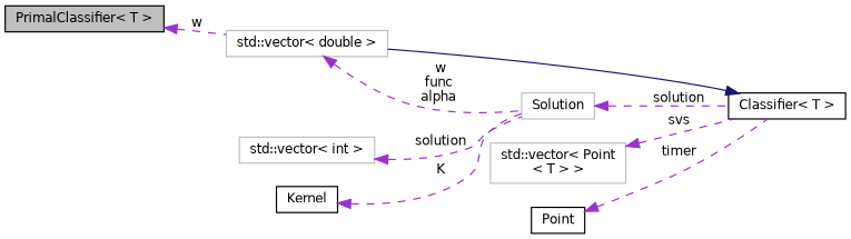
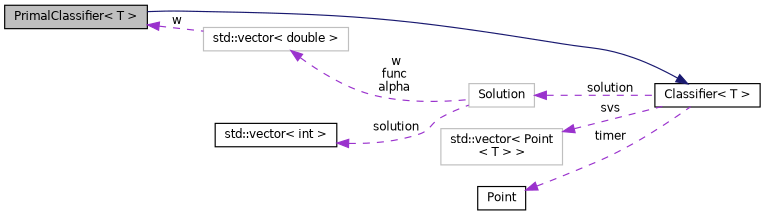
  digraph {
    rankdir=LR
    node [color=black fillcolor=white fontname=Helvetica fontsize=10 shape=record style=filled]
    edge [color=darkorchid3 dir=back fontname=Helvetica fontsize=10 labelfontname=Helvetica labelfontsize=10 style=dashed]
    n1 [fillcolor=grey75 fontcolor=black height=0.2 label="PrimalClassifier\< T \>" width=0.4]
    n2 [color=grey75 height=0.2 label="std::vector\< double \>" width=0.4]
    n3 [height=0.2 label="Classifier\< T \>" width=0.4]
    n4 [color=grey75 height=0.2 label="std::vector\< Point\l\< T \> \>" width=0.4]
    n5 [color=grey75 height=0.2 label=Solution width=0.4]
-   n6 [color=grey75 height=0.2 label="std::vector\< int \>" width=0.4]
-   n7 [height=0.2 label=Kernel width=0.4]
+   n6 [height=0.2 label="std::vector\< int \>" width=0.4]
    n8 [height=0.2 label=Point width=0.4]
    n1 -> n2 [label=" w"]
    n2 -> n5 [label=" w\nfunc\nalpha"]
-   n3 -> n2 [color=midnightblue style=solid]
+   n3 -> n1 [color=midnightblue style=solid]
    n4 -> n3 [label=" svs"]
    n5 -> n3 [label=" solution"]
    n6 -> n5 [label=" solution"]
-   n7 -> n5 [label=" K"]
    n8 -> n3 [label=" timer"]
  }
